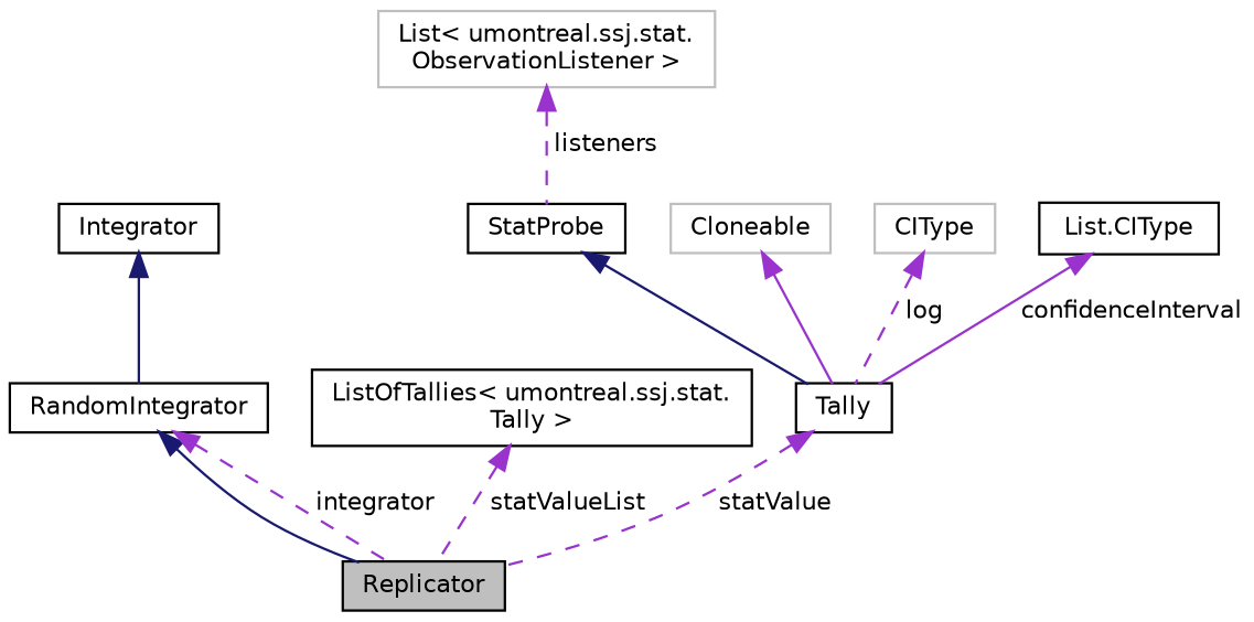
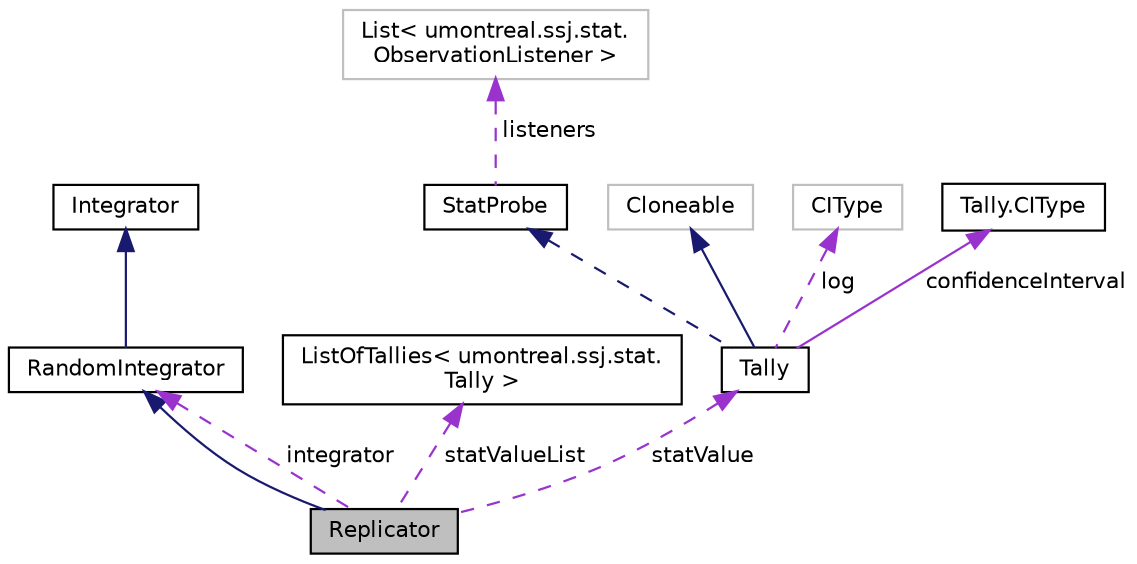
  digraph {
    node [color=black fontname=Helvetica fontsize=10 shape=record]
    edge [color=darkorchid3 dir=back fontname=Helvetica fontsize=10 labelfontname=Helvetica labelfontsize=10 style=solid]
    n1 [fillcolor=grey75 fontcolor=black height=0.2 label=Replicator style=filled width=0.4]
    n2 [height=0.2 label=RandomIntegrator width=0.4]
    n3 [height=0.2 label=Integrator width=0.4]
    n4 [height=0.2 label="ListOfTallies\< umontreal.ssj.stat.\lTally \>" width=0.4]
    n5 [height=0.2 label=Tally width=0.4]
    n6 [height=0.2 label=StatProbe width=0.4]
    n7 [color=grey75 height=0.2 label="List\< umontreal.ssj.stat.\lObservationListener \>" width=0.4]
    n8 [color=grey75 height=0.2 label=Cloneable width=0.4]
    n9 [color=grey75 height=0.2 label=CIType width=0.4]
-   n10 [height=0.2 label="List.CIType" width=0.4]
+   n10 [height=0.2 label="Tally.CIType" width=0.4]
    n2 -> n1 [color=midnightblue]
    n2 -> n1 [label=" integrator" style=dashed]
    n3 -> n2 [color=midnightblue]
    n4 -> n1 [label=" statValueList" style=dashed]
    n5 -> n1 [label=" statValue" style=dashed]
-   n6 -> n5 [color=midnightblue]
+   n6 -> n5 [color=midnightblue style=dashed]
    n7 -> n6 [label=" listeners" style=dashed]
-   n8 -> n5
+   n8 -> n5 [color=midnightblue]
    n9 -> n5 [label=" log" style=dashed]
    n10 -> n5 [label=" confidenceInterval"]
  }
